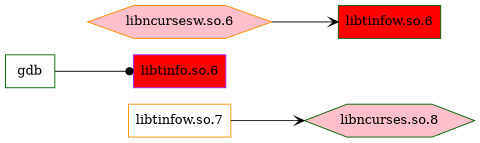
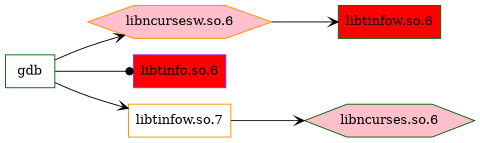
  digraph {
    fontname="DejaVu Serif"
    rankdir=LR
    node [color=darkgreen fontname="DejaVu Serif" shape=box style=filled]
    edge [arrowhead=vee fontname="DejaVu Serif"]
-   "libncurses.so.6" [fillcolor=pink shape=hexagon label="libncurses.so.8"]
+   "libncurses.so.6" [fillcolor=pink shape=hexagon]
    "libncursesw.so.6" [color=darkorange fillcolor=pink shape=hexagon]
    "libtinfow.so.6" [fillcolor=red]
    "libtinfo.so.6" [color=purple fillcolor=red]
    gdb [style=""]
    n6 [color=darkorange label="libtinfow.so.7" style=""]
    "libncursesw.so.6" -> "libtinfow.so.6"
+   gdb -> "libncursesw.so.6"
    gdb -> "libtinfo.so.6" [arrowhead=dot]
+   gdb -> n6
    n6 -> "libncurses.so.6"
  }
